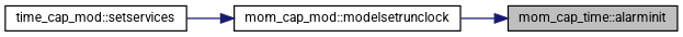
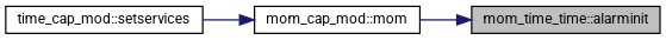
  digraph {
    fontname=Roboto
    rankdir=RL
    node [color=black fillcolor=white fontname=Roboto fontsize=10 shape=record style=filled]
    edge [color=midnightblue dir=back fontname=Roboto fontsize=10 labelfontname=Helvetica labelfontsize=10 style=solid]
-   n1 [fillcolor=grey75 fontcolor=black height=0.2 label="mom_cap_time::alarminit" width=0.4]
-   n2 [height=0.2 label="mom_cap_mod::modelsetrunclock" width=0.4]
+   n1 [fillcolor=grey75 fontcolor=black height=0.2 label="mom_time_time::alarminit" width=0.4]
+   n2 [height=0.2 label="mom_cap_mod::mom" width=0.4]
    n3 [height=0.2 label="time_cap_mod::setservices" width=0.4]
    n1 -> n2
    n2 -> n3
  }
